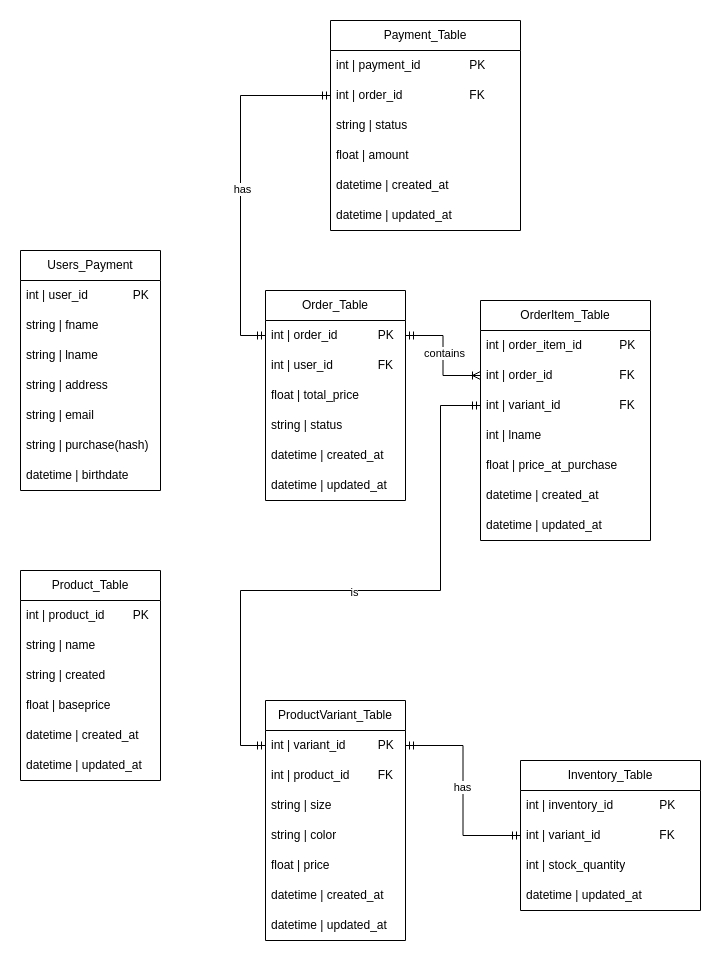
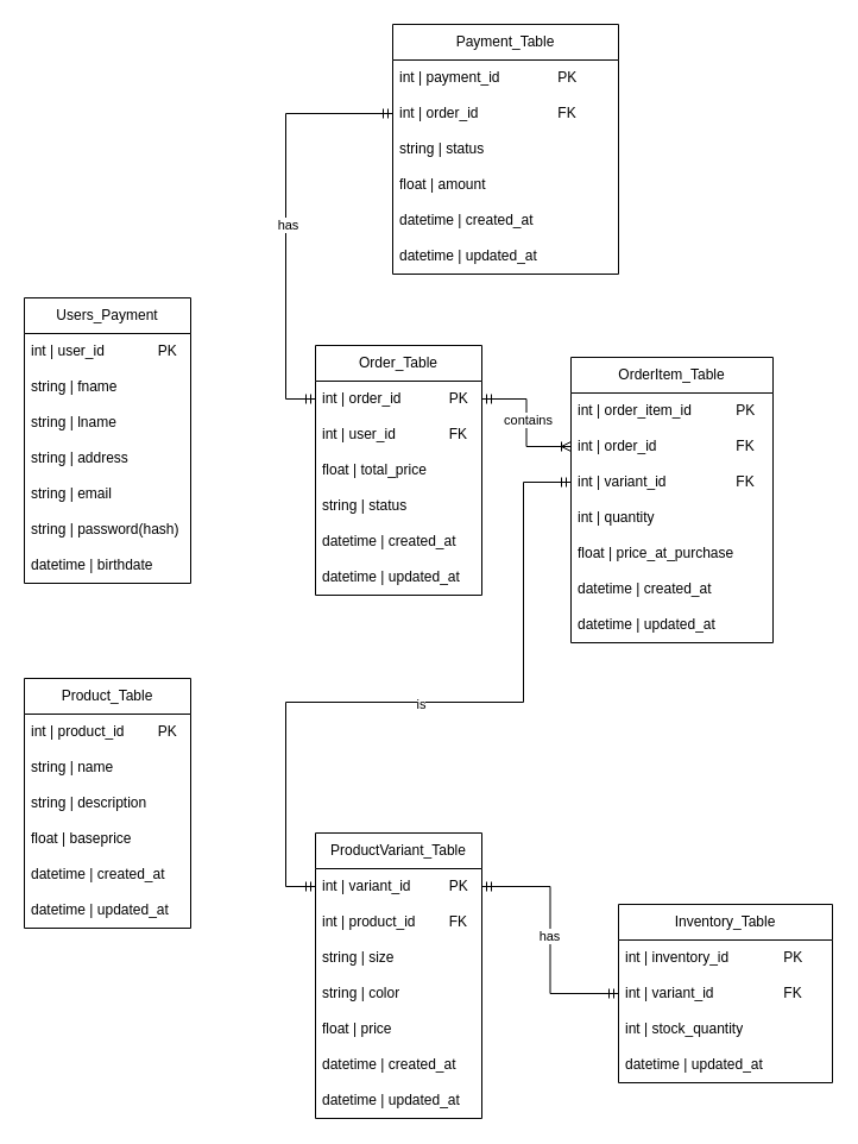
  <mxCell id="0" />
  <mxCell id="1" parent="0" />
  <mxCell id="2" value="Users_Payment" style="swimlane;fontStyle=0;childLayout=stackLayout;horizontal=1;startSize=30;horizontalStack=0;resizeParent=1;resizeParentMax=0;resizeLast=0;collapsible=1;marginBottom=0;whiteSpace=wrap;html=1;" vertex="1" parent="1"><mxGeometry x="20" y="250" width="140" height="240" as="geometry"><mxRectangle x="50" y="120" width="70" height="30" as="alternateBounds" /></mxGeometry></mxCell>
  <mxCell id="3" value="int | user_id&lt;span style=&quot;white-space: pre;&quot;&gt;&#09;&lt;/span&gt;&lt;span style=&quot;white-space: pre;&quot;&gt;&#09;&lt;/span&gt;PK" style="text;strokeColor=none;fillColor=none;align=left;verticalAlign=middle;spacingLeft=4;spacingRight=4;overflow=hidden;points=[[0,0.5],[1,0.5]];portConstraint=eastwest;rotatable=0;whiteSpace=wrap;html=1;" vertex="1" parent="2"><mxGeometry y="30" width="140" height="30" as="geometry" /></mxCell>
  <mxCell id="4" value="string | fname" style="text;strokeColor=none;fillColor=none;align=left;verticalAlign=middle;spacingLeft=4;spacingRight=4;overflow=hidden;points=[[0,0.5],[1,0.5]];portConstraint=eastwest;rotatable=0;whiteSpace=wrap;html=1;" vertex="1" parent="2"><mxGeometry y="60" width="140" height="30" as="geometry" /></mxCell>
  <mxCell id="5" value="string | lname" style="text;strokeColor=none;fillColor=none;align=left;verticalAlign=middle;spacingLeft=4;spacingRight=4;overflow=hidden;points=[[0,0.5],[1,0.5]];portConstraint=eastwest;rotatable=0;whiteSpace=wrap;html=1;" vertex="1" parent="2"><mxGeometry y="90" width="140" height="30" as="geometry" /></mxCell>
  <mxCell id="6" value="string | address" style="text;strokeColor=none;fillColor=none;align=left;verticalAlign=middle;spacingLeft=4;spacingRight=4;overflow=hidden;points=[[0,0.5],[1,0.5]];portConstraint=eastwest;rotatable=0;whiteSpace=wrap;html=1;" vertex="1" parent="2"><mxGeometry y="120" width="140" height="30" as="geometry" /></mxCell>
  <mxCell id="7" value="string | email" style="text;strokeColor=none;fillColor=none;align=left;verticalAlign=middle;spacingLeft=4;spacingRight=4;overflow=hidden;points=[[0,0.5],[1,0.5]];portConstraint=eastwest;rotatable=0;whiteSpace=wrap;html=1;" vertex="1" parent="2"><mxGeometry y="150" width="140" height="30" as="geometry" /></mxCell>
- <mxCell id="8" value="string | purchase(hash)" style="text;strokeColor=none;fillColor=none;align=left;verticalAlign=middle;spacingLeft=4;spacingRight=4;overflow=hidden;points=[[0,0.5],[1,0.5]];portConstraint=eastwest;rotatable=0;whiteSpace=wrap;html=1;" vertex="1" parent="2"><mxGeometry y="180" width="140" height="30" as="geometry" /></mxCell>
+ <mxCell id="8" value="string | password(hash)" style="text;strokeColor=none;fillColor=none;align=left;verticalAlign=middle;spacingLeft=4;spacingRight=4;overflow=hidden;points=[[0,0.5],[1,0.5]];portConstraint=eastwest;rotatable=0;whiteSpace=wrap;html=1;" vertex="1" parent="2"><mxGeometry y="180" width="140" height="30" as="geometry" /></mxCell>
  <mxCell id="9" value="datetime | birthdate" style="text;strokeColor=none;fillColor=none;align=left;verticalAlign=middle;spacingLeft=4;spacingRight=4;overflow=hidden;points=[[0,0.5],[1,0.5]];portConstraint=eastwest;rotatable=0;whiteSpace=wrap;html=1;" vertex="1" parent="2"><mxGeometry y="210" width="140" height="30" as="geometry" /></mxCell>
  <mxCell id="10" value="Product_Table" style="swimlane;fontStyle=0;childLayout=stackLayout;horizontal=1;startSize=30;horizontalStack=0;resizeParent=1;resizeParentMax=0;resizeLast=0;collapsible=1;marginBottom=0;whiteSpace=wrap;html=1;" vertex="1" parent="1"><mxGeometry x="20" y="570" width="140" height="210" as="geometry"><mxRectangle x="50" y="120" width="70" height="30" as="alternateBounds" /></mxGeometry></mxCell>
  <mxCell id="11" value="int | product_id&lt;span style=&quot;white-space: pre;&quot;&gt;&#09;&lt;/span&gt;PK" style="text;strokeColor=none;fillColor=none;align=left;verticalAlign=middle;spacingLeft=4;spacingRight=4;overflow=hidden;points=[[0,0.5],[1,0.5]];portConstraint=eastwest;rotatable=0;whiteSpace=wrap;html=1;" vertex="1" parent="10"><mxGeometry y="30" width="140" height="30" as="geometry" /></mxCell>
  <mxCell id="12" value="string | name" style="text;strokeColor=none;fillColor=none;align=left;verticalAlign=middle;spacingLeft=4;spacingRight=4;overflow=hidden;points=[[0,0.5],[1,0.5]];portConstraint=eastwest;rotatable=0;whiteSpace=wrap;html=1;" vertex="1" parent="10"><mxGeometry y="60" width="140" height="30" as="geometry" /></mxCell>
- <mxCell id="13" value="string | created" style="text;strokeColor=none;fillColor=none;align=left;verticalAlign=middle;spacingLeft=4;spacingRight=4;overflow=hidden;points=[[0,0.5],[1,0.5]];portConstraint=eastwest;rotatable=0;whiteSpace=wrap;html=1;" vertex="1" parent="10"><mxGeometry y="90" width="140" height="30" as="geometry" /></mxCell>
+ <mxCell id="13" value="string | description" style="text;strokeColor=none;fillColor=none;align=left;verticalAlign=middle;spacingLeft=4;spacingRight=4;overflow=hidden;points=[[0,0.5],[1,0.5]];portConstraint=eastwest;rotatable=0;whiteSpace=wrap;html=1;" vertex="1" parent="10"><mxGeometry y="90" width="140" height="30" as="geometry" /></mxCell>
  <mxCell id="14" value="float | baseprice" style="text;strokeColor=none;fillColor=none;align=left;verticalAlign=middle;spacingLeft=4;spacingRight=4;overflow=hidden;points=[[0,0.5],[1,0.5]];portConstraint=eastwest;rotatable=0;whiteSpace=wrap;html=1;" vertex="1" parent="10"><mxGeometry y="120" width="140" height="30" as="geometry" /></mxCell>
  <mxCell id="15" value="datetime | created_at" style="text;strokeColor=none;fillColor=none;align=left;verticalAlign=middle;spacingLeft=4;spacingRight=4;overflow=hidden;points=[[0,0.5],[1,0.5]];portConstraint=eastwest;rotatable=0;whiteSpace=wrap;html=1;" vertex="1" parent="10"><mxGeometry y="150" width="140" height="30" as="geometry" /></mxCell>
  <mxCell id="16" value="datetime | updated_at" style="text;strokeColor=none;fillColor=none;align=left;verticalAlign=middle;spacingLeft=4;spacingRight=4;overflow=hidden;points=[[0,0.5],[1,0.5]];portConstraint=eastwest;rotatable=0;whiteSpace=wrap;html=1;" vertex="1" parent="10"><mxGeometry y="180" width="140" height="30" as="geometry" /></mxCell>
  <mxCell id="17" value="ProductVariant_Table" style="swimlane;fontStyle=0;childLayout=stackLayout;horizontal=1;startSize=30;horizontalStack=0;resizeParent=1;resizeParentMax=0;resizeLast=0;collapsible=1;marginBottom=0;whiteSpace=wrap;html=1;" vertex="1" parent="1"><mxGeometry x="265" y="700" width="140" height="240" as="geometry"><mxRectangle x="50" y="120" width="70" height="30" as="alternateBounds" /></mxGeometry></mxCell>
  <mxCell id="18" value="int | variant_id&lt;span style=&quot;white-space: pre;&quot;&gt;&#09;&lt;/span&gt;&lt;span style=&quot;white-space: pre;&quot;&gt;&#09;&lt;/span&gt;PK" style="text;strokeColor=none;fillColor=none;align=left;verticalAlign=middle;spacingLeft=4;spacingRight=4;overflow=hidden;points=[[0,0.5],[1,0.5]];portConstraint=eastwest;rotatable=0;whiteSpace=wrap;html=1;" vertex="1" parent="17"><mxGeometry y="30" width="140" height="30" as="geometry" /></mxCell>
  <mxCell id="19" value="int | product_id&lt;span style=&quot;white-space: pre;&quot;&gt;&#09;&lt;/span&gt;FK" style="text;strokeColor=none;fillColor=none;align=left;verticalAlign=middle;spacingLeft=4;spacingRight=4;overflow=hidden;points=[[0,0.5],[1,0.5]];portConstraint=eastwest;rotatable=0;whiteSpace=wrap;html=1;" vertex="1" parent="17"><mxGeometry y="60" width="140" height="30" as="geometry" /></mxCell>
  <mxCell id="20" value="string | size" style="text;strokeColor=none;fillColor=none;align=left;verticalAlign=middle;spacingLeft=4;spacingRight=4;overflow=hidden;points=[[0,0.5],[1,0.5]];portConstraint=eastwest;rotatable=0;whiteSpace=wrap;html=1;" vertex="1" parent="17"><mxGeometry y="90" width="140" height="30" as="geometry" /></mxCell>
  <mxCell id="21" value="string | color" style="text;strokeColor=none;fillColor=none;align=left;verticalAlign=middle;spacingLeft=4;spacingRight=4;overflow=hidden;points=[[0,0.5],[1,0.5]];portConstraint=eastwest;rotatable=0;whiteSpace=wrap;html=1;" vertex="1" parent="17"><mxGeometry y="120" width="140" height="30" as="geometry" /></mxCell>
  <mxCell id="22" value="float | price" style="text;strokeColor=none;fillColor=none;align=left;verticalAlign=middle;spacingLeft=4;spacingRight=4;overflow=hidden;points=[[0,0.5],[1,0.5]];portConstraint=eastwest;rotatable=0;whiteSpace=wrap;html=1;" vertex="1" parent="17"><mxGeometry y="150" width="140" height="30" as="geometry" /></mxCell>
  <mxCell id="23" value="datetime | created_at" style="text;strokeColor=none;fillColor=none;align=left;verticalAlign=middle;spacingLeft=4;spacingRight=4;overflow=hidden;points=[[0,0.5],[1,0.5]];portConstraint=eastwest;rotatable=0;whiteSpace=wrap;html=1;" vertex="1" parent="17"><mxGeometry y="180" width="140" height="30" as="geometry" /></mxCell>
  <mxCell id="24" value="datetime | updated_at" style="text;strokeColor=none;fillColor=none;align=left;verticalAlign=middle;spacingLeft=4;spacingRight=4;overflow=hidden;points=[[0,0.5],[1,0.5]];portConstraint=eastwest;rotatable=0;whiteSpace=wrap;html=1;" vertex="1" parent="17"><mxGeometry y="210" width="140" height="30" as="geometry" /></mxCell>
  <mxCell id="25" value="Order_Table" style="swimlane;fontStyle=0;childLayout=stackLayout;horizontal=1;startSize=30;horizontalStack=0;resizeParent=1;resizeParentMax=0;resizeLast=0;collapsible=1;marginBottom=0;whiteSpace=wrap;html=1;" vertex="1" parent="1"><mxGeometry x="265" y="290" width="140" height="210" as="geometry"><mxRectangle x="50" y="120" width="70" height="30" as="alternateBounds" /></mxGeometry></mxCell>
  <mxCell id="26" value="int | order_id&lt;span style=&quot;white-space: pre;&quot;&gt;&#09;&lt;/span&gt;&lt;span style=&quot;white-space: pre;&quot;&gt;&#09;&lt;/span&gt;PK" style="text;strokeColor=none;fillColor=none;align=left;verticalAlign=middle;spacingLeft=4;spacingRight=4;overflow=hidden;points=[[0,0.5],[1,0.5]];portConstraint=eastwest;rotatable=0;whiteSpace=wrap;html=1;" vertex="1" parent="25"><mxGeometry y="30" width="140" height="30" as="geometry" /></mxCell>
  <mxCell id="27" value="int | user_id&lt;span style=&quot;white-space: pre;&quot;&gt;&#09;&lt;/span&gt;&lt;span style=&quot;white-space: pre;&quot;&gt;&#09;&lt;/span&gt;FK" style="text;strokeColor=none;fillColor=none;align=left;verticalAlign=middle;spacingLeft=4;spacingRight=4;overflow=hidden;points=[[0,0.5],[1,0.5]];portConstraint=eastwest;rotatable=0;whiteSpace=wrap;html=1;" vertex="1" parent="25"><mxGeometry y="60" width="140" height="30" as="geometry" /></mxCell>
  <mxCell id="28" value="float | total_price" style="text;strokeColor=none;fillColor=none;align=left;verticalAlign=middle;spacingLeft=4;spacingRight=4;overflow=hidden;points=[[0,0.5],[1,0.5]];portConstraint=eastwest;rotatable=0;whiteSpace=wrap;html=1;" vertex="1" parent="25"><mxGeometry y="90" width="140" height="30" as="geometry" /></mxCell>
  <mxCell id="29" value="string | status" style="text;strokeColor=none;fillColor=none;align=left;verticalAlign=middle;spacingLeft=4;spacingRight=4;overflow=hidden;points=[[0,0.5],[1,0.5]];portConstraint=eastwest;rotatable=0;whiteSpace=wrap;html=1;" vertex="1" parent="25"><mxGeometry y="120" width="140" height="30" as="geometry" /></mxCell>
  <mxCell id="30" value="datetime | created_at" style="text;strokeColor=none;fillColor=none;align=left;verticalAlign=middle;spacingLeft=4;spacingRight=4;overflow=hidden;points=[[0,0.5],[1,0.5]];portConstraint=eastwest;rotatable=0;whiteSpace=wrap;html=1;" vertex="1" parent="25"><mxGeometry y="150" width="140" height="30" as="geometry" /></mxCell>
  <mxCell id="31" value="datetime | updated_at" style="text;strokeColor=none;fillColor=none;align=left;verticalAlign=middle;spacingLeft=4;spacingRight=4;overflow=hidden;points=[[0,0.5],[1,0.5]];portConstraint=eastwest;rotatable=0;whiteSpace=wrap;html=1;" vertex="1" parent="25"><mxGeometry y="180" width="140" height="30" as="geometry" /></mxCell>
  <mxCell id="32" value="OrderItem_Table" style="swimlane;fontStyle=0;childLayout=stackLayout;horizontal=1;startSize=30;horizontalStack=0;resizeParent=1;resizeParentMax=0;resizeLast=0;collapsible=1;marginBottom=0;whiteSpace=wrap;html=1;" vertex="1" parent="1"><mxGeometry x="480" y="300" width="170" height="240" as="geometry"><mxRectangle x="50" y="120" width="70" height="30" as="alternateBounds" /></mxGeometry></mxCell>
  <mxCell id="33" value="int | order_item_id&lt;span style=&quot;white-space: pre;&quot;&gt;&#09;&lt;/span&gt;&lt;span style=&quot;white-space: pre;&quot;&gt;&#09;&lt;/span&gt;PK" style="text;strokeColor=none;fillColor=none;align=left;verticalAlign=middle;spacingLeft=4;spacingRight=4;overflow=hidden;points=[[0,0.5],[1,0.5]];portConstraint=eastwest;rotatable=0;whiteSpace=wrap;html=1;" vertex="1" parent="32"><mxGeometry y="30" width="170" height="30" as="geometry" /></mxCell>
  <mxCell id="34" value="int | order_id&lt;span style=&quot;white-space: pre;&quot;&gt;&#09;&lt;/span&gt;&lt;span style=&quot;white-space: pre;&quot;&gt;&#09;&lt;span style=&quot;white-space: pre;&quot;&gt;&#09;&lt;/span&gt;&lt;/span&gt;FK" style="text;strokeColor=none;fillColor=none;align=left;verticalAlign=middle;spacingLeft=4;spacingRight=4;overflow=hidden;points=[[0,0.5],[1,0.5]];portConstraint=eastwest;rotatable=0;whiteSpace=wrap;html=1;" vertex="1" parent="32"><mxGeometry y="60" width="170" height="30" as="geometry" /></mxCell>
  <mxCell id="35" value="int | variant_id&lt;span style=&quot;white-space: pre;&quot;&gt;&#09;&lt;/span&gt;&lt;span style=&quot;white-space: pre;&quot;&gt;&#09;&lt;span style=&quot;white-space: pre;&quot;&gt;&#09;&lt;/span&gt;&lt;/span&gt;FK" style="text;strokeColor=none;fillColor=none;align=left;verticalAlign=middle;spacingLeft=4;spacingRight=4;overflow=hidden;points=[[0,0.5],[1,0.5]];portConstraint=eastwest;rotatable=0;whiteSpace=wrap;html=1;" vertex="1" parent="32"><mxGeometry y="90" width="170" height="30" as="geometry" /></mxCell>
- <mxCell id="36" value="int | lname" style="text;strokeColor=none;fillColor=none;align=left;verticalAlign=middle;spacingLeft=4;spacingRight=4;overflow=hidden;points=[[0,0.5],[1,0.5]];portConstraint=eastwest;rotatable=0;whiteSpace=wrap;html=1;" vertex="1" parent="32"><mxGeometry y="120" width="170" height="30" as="geometry" /></mxCell>
+ <mxCell id="36" value="int | quantity" style="text;strokeColor=none;fillColor=none;align=left;verticalAlign=middle;spacingLeft=4;spacingRight=4;overflow=hidden;points=[[0,0.5],[1,0.5]];portConstraint=eastwest;rotatable=0;whiteSpace=wrap;html=1;" vertex="1" parent="32"><mxGeometry y="120" width="170" height="30" as="geometry" /></mxCell>
  <mxCell id="37" value="float | price_at_purchase" style="text;strokeColor=none;fillColor=none;align=left;verticalAlign=middle;spacingLeft=4;spacingRight=4;overflow=hidden;points=[[0,0.5],[1,0.5]];portConstraint=eastwest;rotatable=0;whiteSpace=wrap;html=1;" vertex="1" parent="32"><mxGeometry y="150" width="170" height="30" as="geometry" /></mxCell>
  <mxCell id="38" value="datetime | created_at" style="text;strokeColor=none;fillColor=none;align=left;verticalAlign=middle;spacingLeft=4;spacingRight=4;overflow=hidden;points=[[0,0.5],[1,0.5]];portConstraint=eastwest;rotatable=0;whiteSpace=wrap;html=1;" vertex="1" parent="32"><mxGeometry y="180" width="170" height="30" as="geometry" /></mxCell>
  <mxCell id="39" value="datetime | updated_at" style="text;strokeColor=none;fillColor=none;align=left;verticalAlign=middle;spacingLeft=4;spacingRight=4;overflow=hidden;points=[[0,0.5],[1,0.5]];portConstraint=eastwest;rotatable=0;whiteSpace=wrap;html=1;" vertex="1" parent="32"><mxGeometry y="210" width="170" height="30" as="geometry" /></mxCell>
  <mxCell id="40" value="Payment_Table" style="swimlane;fontStyle=0;childLayout=stackLayout;horizontal=1;startSize=30;horizontalStack=0;resizeParent=1;resizeParentMax=0;resizeLast=0;collapsible=1;marginBottom=0;whiteSpace=wrap;html=1;" vertex="1" parent="1"><mxGeometry x="330" y="20" width="190" height="210" as="geometry"><mxRectangle x="50" y="120" width="70" height="30" as="alternateBounds" /></mxGeometry></mxCell>
  <mxCell id="41" value="int | payment_id&lt;span style=&quot;white-space: pre;&quot;&gt;&#09;&lt;/span&gt;&lt;span style=&quot;white-space: pre;&quot;&gt;&#09;&lt;/span&gt;PK" style="text;strokeColor=none;fillColor=none;align=left;verticalAlign=middle;spacingLeft=4;spacingRight=4;overflow=hidden;points=[[0,0.5],[1,0.5]];portConstraint=eastwest;rotatable=0;whiteSpace=wrap;html=1;" vertex="1" parent="40"><mxGeometry y="30" width="190" height="30" as="geometry" /></mxCell>
  <mxCell id="42" value="int | order_id&lt;span style=&quot;white-space: pre;&quot;&gt;&#09;&lt;span style=&quot;white-space: pre;&quot;&gt;&#09;&lt;/span&gt;&lt;/span&gt;&lt;span style=&quot;white-space: pre;&quot;&gt;&#09;&lt;/span&gt;FK" style="text;strokeColor=none;fillColor=none;align=left;verticalAlign=middle;spacingLeft=4;spacingRight=4;overflow=hidden;points=[[0,0.5],[1,0.5]];portConstraint=eastwest;rotatable=0;whiteSpace=wrap;html=1;" vertex="1" parent="40"><mxGeometry y="60" width="190" height="30" as="geometry" /></mxCell>
  <mxCell id="43" value="string | status" style="text;strokeColor=none;fillColor=none;align=left;verticalAlign=middle;spacingLeft=4;spacingRight=4;overflow=hidden;points=[[0,0.5],[1,0.5]];portConstraint=eastwest;rotatable=0;whiteSpace=wrap;html=1;" vertex="1" parent="40"><mxGeometry y="90" width="190" height="30" as="geometry" /></mxCell>
  <mxCell id="44" value="float | amount" style="text;strokeColor=none;fillColor=none;align=left;verticalAlign=middle;spacingLeft=4;spacingRight=4;overflow=hidden;points=[[0,0.5],[1,0.5]];portConstraint=eastwest;rotatable=0;whiteSpace=wrap;html=1;" vertex="1" parent="40"><mxGeometry y="120" width="190" height="30" as="geometry" /></mxCell>
  <mxCell id="45" value="datetime | created_at" style="text;strokeColor=none;fillColor=none;align=left;verticalAlign=middle;spacingLeft=4;spacingRight=4;overflow=hidden;points=[[0,0.5],[1,0.5]];portConstraint=eastwest;rotatable=0;whiteSpace=wrap;html=1;" vertex="1" parent="40"><mxGeometry y="150" width="190" height="30" as="geometry" /></mxCell>
  <mxCell id="46" value="datetime | updated_at" style="text;strokeColor=none;fillColor=none;align=left;verticalAlign=middle;spacingLeft=4;spacingRight=4;overflow=hidden;points=[[0,0.5],[1,0.5]];portConstraint=eastwest;rotatable=0;whiteSpace=wrap;html=1;" vertex="1" parent="40"><mxGeometry y="180" width="190" height="30" as="geometry" /></mxCell>
  <mxCell id="47" value="" style="edgeStyle=orthogonalEdgeStyle;fontSize=12;html=1;endArrow=ERoneToMany;startArrow=ERmandOne;rounded=0;exitX=1;exitY=0.5;exitDx=0;exitDy=0;entryX=0;entryY=0.5;entryDx=0;entryDy=0;" edge="1" parent="1" source="26" target="34"><mxGeometry width="100" height="100" relative="1" as="geometry"><mxPoint x="360" y="600" as="sourcePoint" /><mxPoint x="460" y="500" as="targetPoint" /></mxGeometry></mxCell>
  <mxCell id="48" value="contains" style="edgeLabel;html=1;align=center;verticalAlign=middle;resizable=0;points=[];" vertex="1" connectable="0" parent="47"><mxGeometry x="-0.043" y="1" relative="1" as="geometry"><mxPoint as="offset" /></mxGeometry></mxCell>
  <mxCell id="49" value="Inventory_Table" style="swimlane;fontStyle=0;childLayout=stackLayout;horizontal=1;startSize=30;horizontalStack=0;resizeParent=1;resizeParentMax=0;resizeLast=0;collapsible=1;marginBottom=0;whiteSpace=wrap;html=1;" vertex="1" parent="1"><mxGeometry x="520" y="760" width="180" height="150" as="geometry"><mxRectangle x="50" y="120" width="70" height="30" as="alternateBounds" /></mxGeometry></mxCell>
  <mxCell id="50" value="int | inventory_id&lt;span style=&quot;white-space: pre;&quot;&gt;&#09;&lt;/span&gt;&lt;span style=&quot;white-space: pre;&quot;&gt;&#09;&lt;/span&gt;PK" style="text;strokeColor=none;fillColor=none;align=left;verticalAlign=middle;spacingLeft=4;spacingRight=4;overflow=hidden;points=[[0,0.5],[1,0.5]];portConstraint=eastwest;rotatable=0;whiteSpace=wrap;html=1;" vertex="1" parent="49"><mxGeometry y="30" width="180" height="30" as="geometry" /></mxCell>
  <mxCell id="51" value="int | variant_id&lt;span style=&quot;white-space: pre;&quot;&gt;&#09;&lt;/span&gt;&lt;span style=&quot;white-space: pre;&quot;&gt;&#09;&lt;/span&gt;&lt;span style=&quot;white-space: pre;&quot;&gt;&#09;&lt;/span&gt;FK" style="text;strokeColor=none;fillColor=none;align=left;verticalAlign=middle;spacingLeft=4;spacingRight=4;overflow=hidden;points=[[0,0.5],[1,0.5]];portConstraint=eastwest;rotatable=0;whiteSpace=wrap;html=1;" vertex="1" parent="49"><mxGeometry y="60" width="180" height="30" as="geometry" /></mxCell>
  <mxCell id="52" value="int | stock_quantity" style="text;strokeColor=none;fillColor=none;align=left;verticalAlign=middle;spacingLeft=4;spacingRight=4;overflow=hidden;points=[[0,0.5],[1,0.5]];portConstraint=eastwest;rotatable=0;whiteSpace=wrap;html=1;" vertex="1" parent="49"><mxGeometry y="90" width="180" height="30" as="geometry" /></mxCell>
  <mxCell id="53" value="datetime | updated_at" style="text;strokeColor=none;fillColor=none;align=left;verticalAlign=middle;spacingLeft=4;spacingRight=4;overflow=hidden;points=[[0,0.5],[1,0.5]];portConstraint=eastwest;rotatable=0;whiteSpace=wrap;html=1;" vertex="1" parent="49"><mxGeometry y="120" width="180" height="30" as="geometry" /></mxCell>
  <mxCell id="54" value="" style="edgeStyle=orthogonalEdgeStyle;fontSize=12;html=1;endArrow=ERmandOne;startArrow=ERmandOne;rounded=0;exitX=1;exitY=0.5;exitDx=0;exitDy=0;entryX=0;entryY=0.5;entryDx=0;entryDy=0;" edge="1" parent="1" source="18" target="51"><mxGeometry width="100" height="100" relative="1" as="geometry"><mxPoint x="420" y="760" as="sourcePoint" /><mxPoint x="520" y="660" as="targetPoint" /></mxGeometry></mxCell>
  <mxCell id="55" value="has" style="edgeLabel;html=1;align=center;verticalAlign=middle;resizable=0;points=[];" vertex="1" connectable="0" parent="54"><mxGeometry x="-0.031" y="-1" relative="1" as="geometry"><mxPoint as="offset" /></mxGeometry></mxCell>
  <mxCell id="56" value="" style="edgeStyle=orthogonalEdgeStyle;fontSize=12;html=1;endArrow=ERmandOne;startArrow=ERmandOne;rounded=0;entryX=0;entryY=0.5;entryDx=0;entryDy=0;exitX=0;exitY=0.5;exitDx=0;exitDy=0;" edge="1" parent="1" source="18" target="35"><mxGeometry width="100" height="100" relative="1" as="geometry"><mxPoint x="380" y="650" as="sourcePoint" /><mxPoint x="795" y="430" as="targetPoint" /><Array as="points"><mxPoint x="240" y="745" /><mxPoint x="240" y="590" /><mxPoint x="440" y="590" /><mxPoint x="440" y="405" /></Array></mxGeometry></mxCell>
  <mxCell id="57" value="is" style="edgeLabel;html=1;align=center;verticalAlign=middle;resizable=0;points=[];" vertex="1" connectable="0" parent="56"><mxGeometry x="-0.031" y="-1" relative="1" as="geometry"><mxPoint as="offset" /></mxGeometry></mxCell>
  <mxCell id="58" value="" style="edgeStyle=orthogonalEdgeStyle;fontSize=12;html=1;endArrow=ERmandOne;startArrow=ERmandOne;rounded=0;exitX=0;exitY=0.5;exitDx=0;exitDy=0;entryX=0;entryY=0.5;entryDx=0;entryDy=0;" edge="1" parent="1" source="26" target="42"><mxGeometry width="100" height="100" relative="1" as="geometry"><mxPoint x="15" y="250" as="sourcePoint" /><mxPoint x="230" y="40" as="targetPoint" /><Array as="points"><mxPoint x="240" y="335" /><mxPoint x="240" y="95" /></Array></mxGeometry></mxCell>
  <mxCell id="59" value="has" style="edgeLabel;html=1;align=center;verticalAlign=middle;resizable=0;points=[];" vertex="1" connectable="0" parent="58"><mxGeometry x="-0.031" y="-1" relative="1" as="geometry"><mxPoint as="offset" /></mxGeometry></mxCell>
